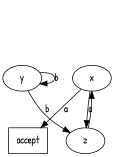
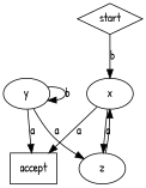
  digraph {
    fontname="Patrick Hand"
    node [fontname="Patrick Hand"]
    edge [fontname="Patrick Hand"]
+   start [shape=diamond]
    x
    accept [shape=box]
    z
    y
+   start -> x [label=b]
    x -> accept [label=a]
    x -> z [label=a]
    z -> x
-   y -> z [label=b]
+   y -> accept [label=a]
+   y -> z [label=a]
    y -> y [label=b]
  }
